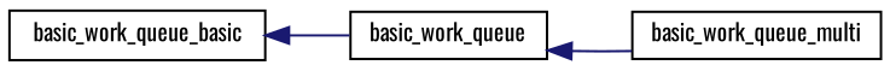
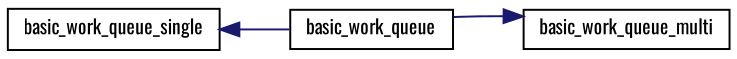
  digraph {
    fontname=Oswald
    rankdir=LR
    node [color=black fillcolor=white fontname=Oswald fontsize=10 shape=record style=filled]
    edge [color=midnightblue dir=back fontname=Oswald fontsize=10 labelfontname=Helvetica labelfontsize=10 style=solid]
    n1 [height=0.2 label=basic_work_queue width=0.4]
    n2 [height=0.2 label=basic_work_queue_multi width=0.4]
-   n3 [height=0.2 label=basic_work_queue_basic width=0.4]
-   n1 -> n2
+   n3 [height=0.2 label=basic_work_queue_single width=0.4]
+   n2 -> n1
    n3 -> n1
  }
